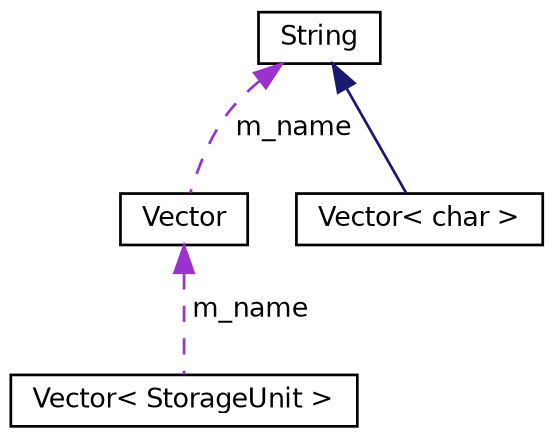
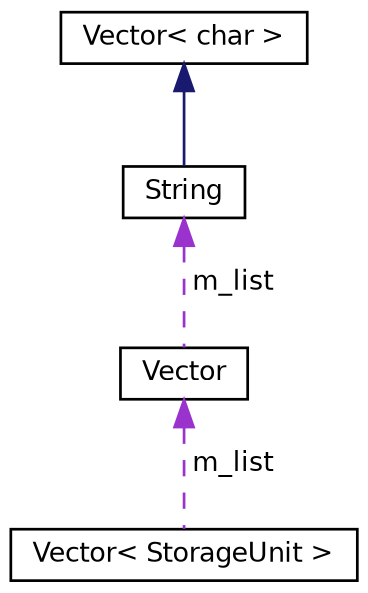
  digraph {
    node [color=black fillcolor=white fontname=Helvetica fontsize=10 shape=record style=filled]
    edge [color=darkorchid3 dir=back fontname=Helvetica fontsize=10 labelfontname=Helvetica labelfontsize=10 style=dashed]
    n1 [height=0.2 label="Vector\< StorageUnit \>" width=0.4]
    n2 [height=0.2 label=Vector width=0.4]
    n3 [height=0.2 label=String width=0.4]
    n4 [height=0.2 label="Vector\< char \>" width=0.4]
-   n2 -> n1 [label=" m_name"]
-   n3 -> n2 [label=" m_name"]
-   n3 -> n4 [color=midnightblue style=solid]
+   n2 -> n1 [label=" m_list"]
+   n3 -> n2 [label=" m_list"]
+   n4 -> n3 [color=midnightblue style=solid]
  }
